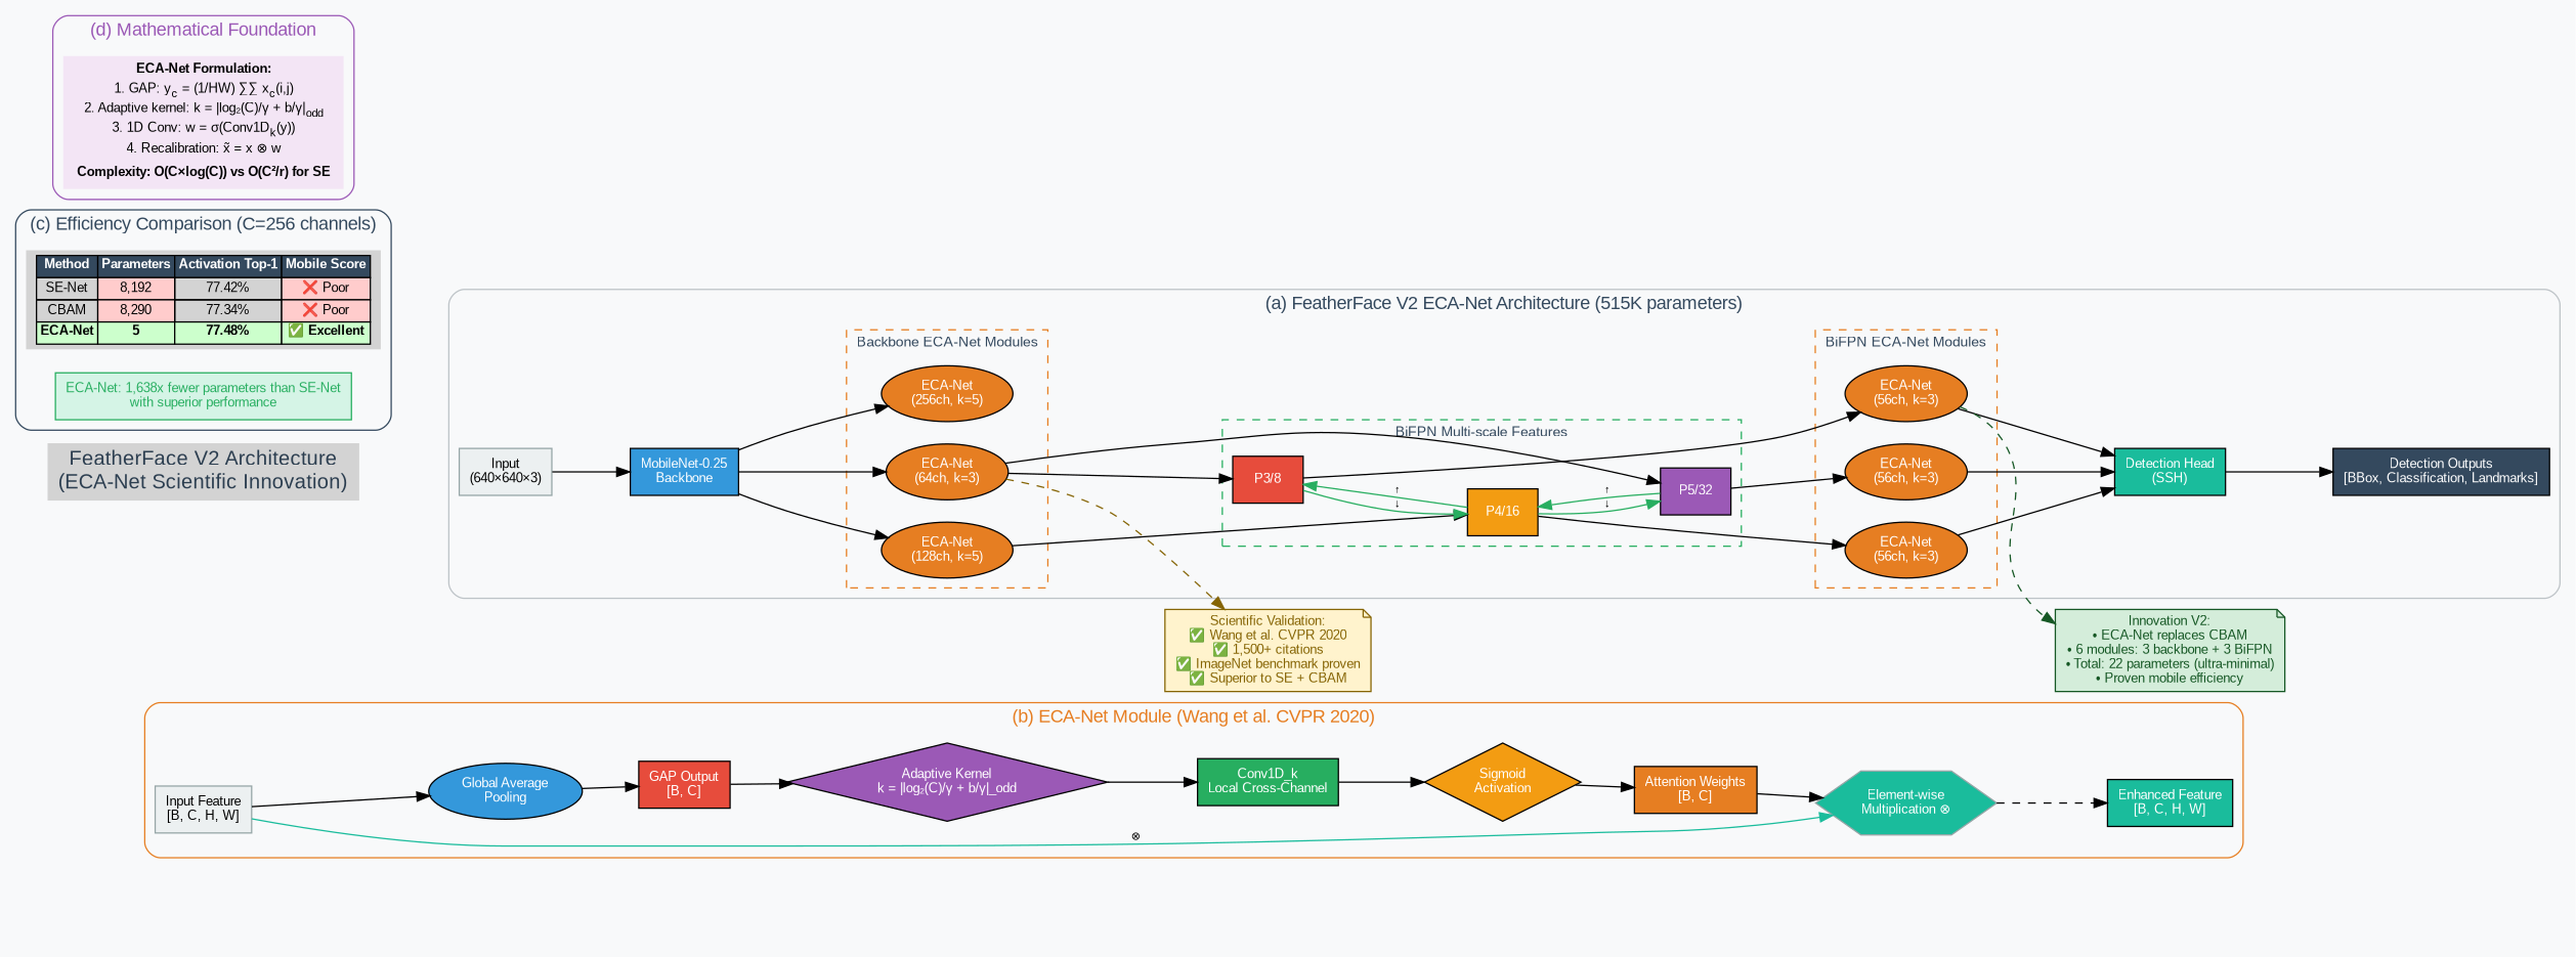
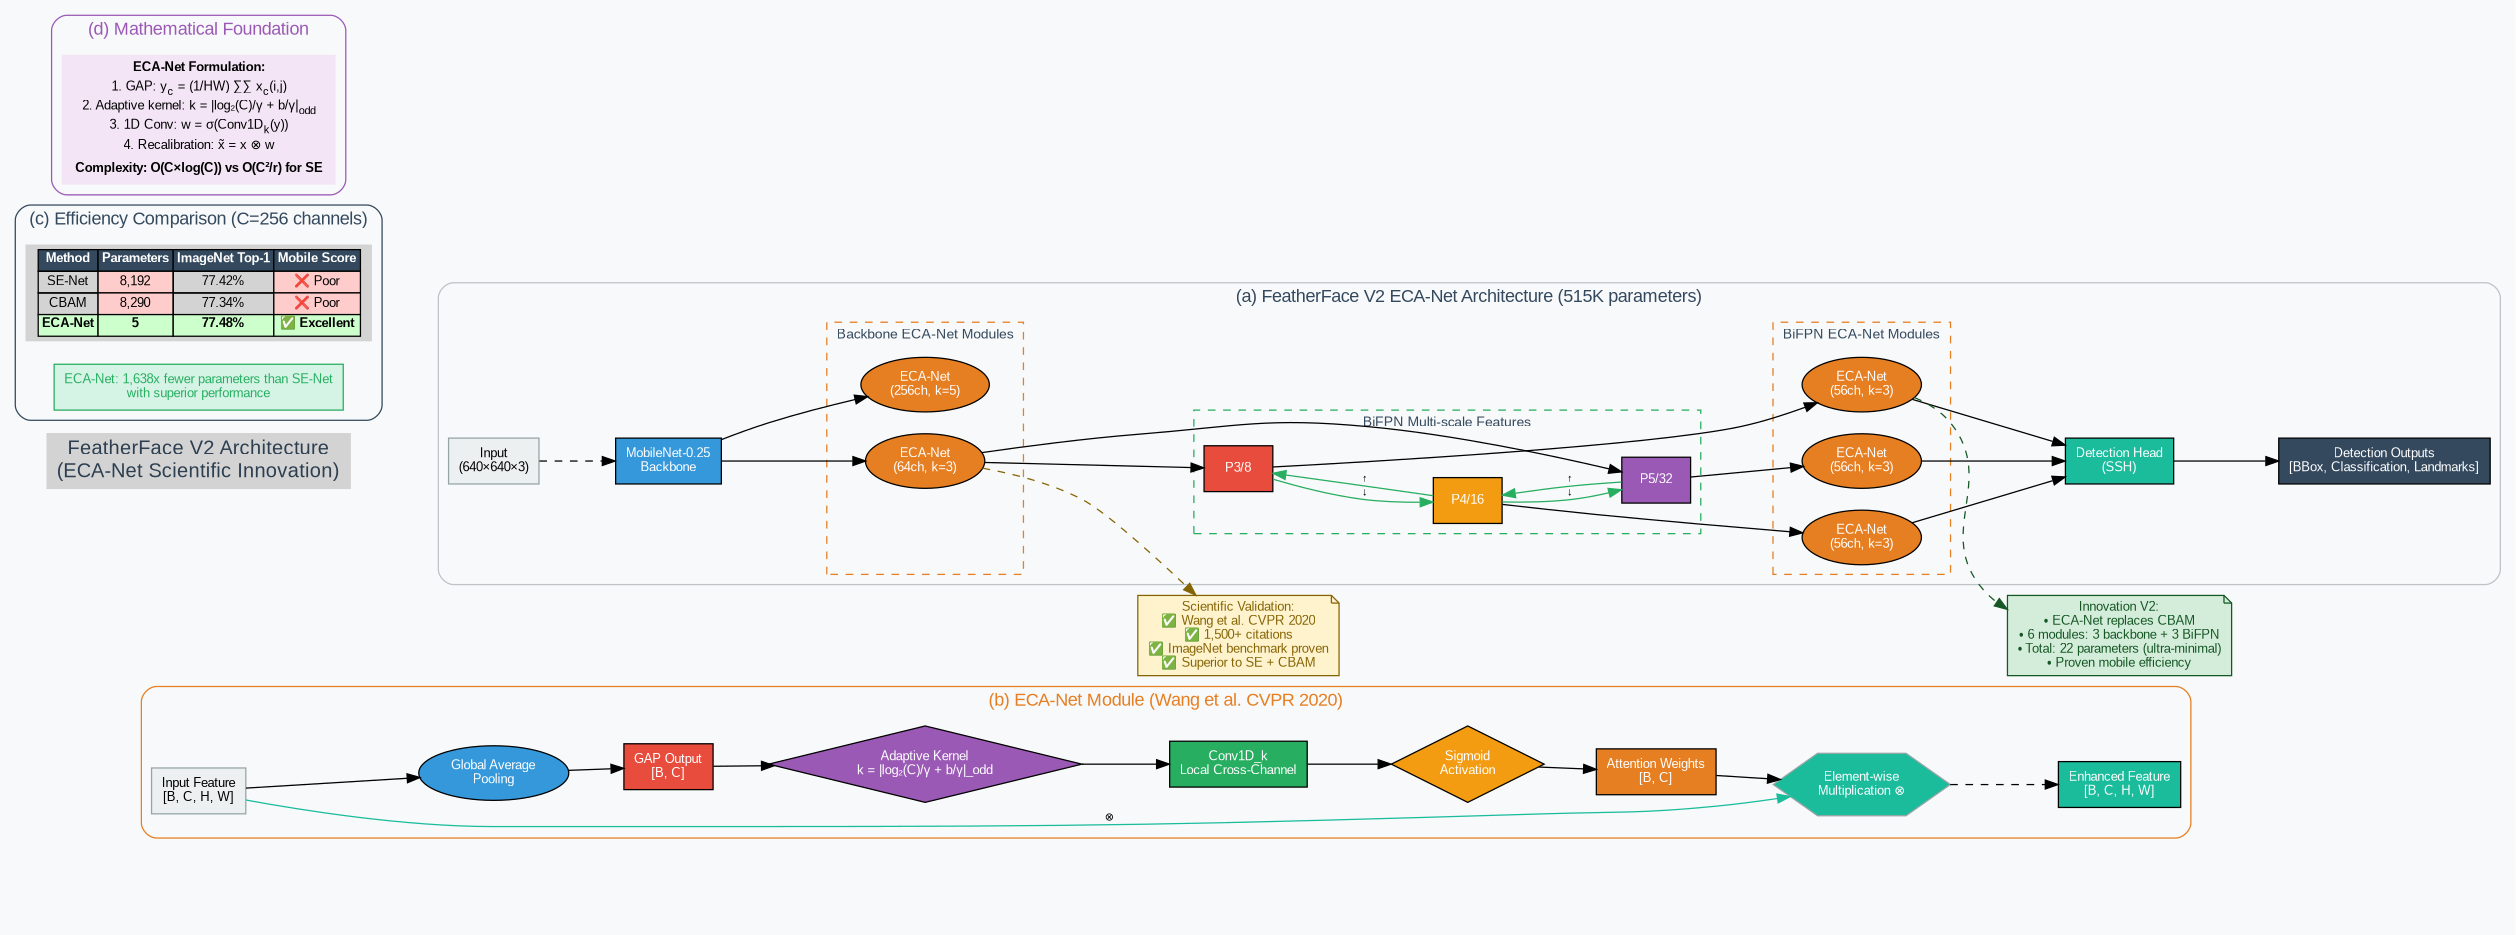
  digraph {
    bgcolor="#f8f9fa"
    fontname=Arial
    fontsize=12
    rankdir=LR
    node [fillcolor="#e67e22" fontcolor=white fontname=Arial fontsize=10 shape=box style=filled]
    edge [fontname=Arial fontsize=9]
    n1 [label="ECA-Net\n(64ch, k=3)" shape=ellipse]
-   n2 [label="ECA-Net\n(128ch, k=5)" shape=ellipse]
    n3 [label="ECA-Net\n(256ch, k=5)" shape=ellipse]
    n4 [fillcolor="#e74c3c" label="P3/8"]
    n5 [fillcolor="#f39c12" label="P4/16"]
    n6 [fillcolor="#9b59b6" label="P5/32"]
    n7 [label="ECA-Net\n(56ch, k=3)" shape=ellipse]
    n8 [label="ECA-Net\n(56ch, k=3)" shape=ellipse]
    n9 [label="ECA-Net\n(56ch, k=3)" shape=ellipse]
    n10 [color="#95a5a6" fillcolor="#ecf0f1" label="Input\n(640×640×3)" fontcolor=""]
    n11 [fillcolor="#3498db" label="MobileNet-0.25\nBackbone"]
    n12 [fillcolor="#1abc9c" label="Detection Head\n(SSH)"]
    n13 [fillcolor="#34495e" label="Detection Outputs\n[BBox, Classification, Landmarks]"]
    n14 [color="#95a5a6" fillcolor="#ecf0f1" label="Input Feature\n[B, C, H, W]" fontcolor=""]
    n15 [fillcolor="#3498db" label="Global Average\nPooling" shape=ellipse]
    n16 [color="#95a5a6" fillcolor="#1abc9c" label="Element-wise\nMultiplication ⊗" shape=hexagon]
    n17 [fillcolor="#e74c3c" label="GAP Output\n[B, C]"]
    n18 [fillcolor="#9b59b6" label="Adaptive Kernel\nk = |log₂(C)/γ + b/γ|_odd" shape=diamond]
    n19 [fillcolor="#27ae60" label="Conv1D_k\nLocal Cross-Channel"]
    n20 [fillcolor="#f39c12" label="Sigmoid\nActivation" shape=diamond]
    n21 [label="Attention Weights\n[B, C]"]
    n22 [fillcolor="#1abc9c" label="Enhanced Feature\n[B, C, H, W]"]
-   n23 [label=<             <TABLE BORDER="0" CELLBORDER="1" CELLSPACING="0">             <TR><TD BGCOLOR="#34495e"><FONT COLOR="white"><B>Method</B></FONT></TD>                 <TD BGCOLOR="#34495e"><FONT COLOR="white"><B>Parameters</B></FONT></TD>                 <TD BGCOLOR="#34495e"><FONT COLOR="white"><B>Activation Top-1</B></FONT></TD>                 <TD BGCOLOR="#34495e"><FONT COLOR="white"><B>Mobile Score</B></FONT></TD></TR>             <TR><TD>SE-Net</TD><TD BGCOLOR="#ffcccc">8,192</TD><TD>77.42%</TD><TD BGCOLOR="#ffcccc">❌ Poor</TD></TR>             <TR><TD>CBAM</TD><TD BGCOLOR="#ffcccc">8,290</TD><TD>77.34%</TD><TD BGCOLOR="#ffcccc">❌ Poor</TD></TR>             <TR><TD BGCOLOR="#ccffcc"><B>ECA-Net</B></TD><TD BGCOLOR="#ccffcc"><B>5</B></TD><TD BGCOLOR="#ccffcc"><B>77.48%</B></TD><TD BGCOLOR="#ccffcc"><B>✅ Excellent</B></TD></TR>             </TABLE>         > shape=plaintext fillcolor="" fontcolor=""]
+   n23 [label=<             <TABLE BORDER="0" CELLBORDER="1" CELLSPACING="0">             <TR><TD BGCOLOR="#34495e"><FONT COLOR="white"><B>Method</B></FONT></TD>                 <TD BGCOLOR="#34495e"><FONT COLOR="white"><B>Parameters</B></FONT></TD>                 <TD BGCOLOR="#34495e"><FONT COLOR="white"><B>ImageNet Top-1</B></FONT></TD>                 <TD BGCOLOR="#34495e"><FONT COLOR="white"><B>Mobile Score</B></FONT></TD></TR>             <TR><TD>SE-Net</TD><TD BGCOLOR="#ffcccc">8,192</TD><TD>77.42%</TD><TD BGCOLOR="#ffcccc">❌ Poor</TD></TR>             <TR><TD>CBAM</TD><TD BGCOLOR="#ffcccc">8,290</TD><TD>77.34%</TD><TD BGCOLOR="#ffcccc">❌ Poor</TD></TR>             <TR><TD BGCOLOR="#ccffcc"><B>ECA-Net</B></TD><TD BGCOLOR="#ccffcc"><B>5</B></TD><TD BGCOLOR="#ccffcc"><B>77.48%</B></TD><TD BGCOLOR="#ccffcc"><B>✅ Excellent</B></TD></TR>             </TABLE>         > shape=plaintext fillcolor="" fontcolor=""]
    n24 [color="#27ae60" fillcolor="#d5f4e6" fontcolor="#27ae60" label="ECA-Net: 1,638x fewer parameters than SE-Net\nwith superior performance"]
    n25 [color="#9b59b6" fillcolor="#f3e5f5" label=<             <TABLE BORDER="0" CELLBORDER="0" CELLSPACING="0">             <TR><TD><B>ECA-Net Formulation:</B></TD></TR>             <TR><TD>1. GAP: y<SUB>c</SUB> = (1/HW) ∑∑ x<SUB>c</SUB>(i,j)</TD></TR>             <TR><TD>2. Adaptive kernel: k = |log₂(C)/γ + b/γ|<SUB>odd</SUB></TD></TR>             <TR><TD>3. 1D Conv: w = σ(Conv1D<SUB>k</SUB>(y))</TD></TR>             <TR><TD>4. Recalibration: x̃ = x ⊗ w</TD></TR>             <TR><TD></TD></TR>             <TR><TD><B>Complexity: O(C×log(C)) vs O(C²/r) for SE</B></TD></TR>             </TABLE>         > shape=plaintext fontcolor=""]
    n26 [color="#856404" fillcolor="#fff3cd" fontcolor="#856404" label="Scientific Validation:\n✅ Wang et al. CVPR 2020\n✅ 1,500+ citations\n✅ ImageNet benchmark proven\n✅ Superior to SE + CBAM" shape=note]
    n27 [color="#155724" fillcolor="#d4edda" fontcolor="#155724" label="Innovation V2:\n• ECA-Net replaces CBAM\n• 6 modules: 3 backbone + 3 BiFPN\n• Total: 22 parameters (ultra-minimal)\n• Proven mobile efficiency" shape=note]
    n28 [fontcolor="#2c3e50" fontsize=16 label="FeatherFace V2 Architecture\n(ECA-Net Scientific Innovation)" shape=plaintext fillcolor=""]
    subgraph cluster_1 {
      color="#bdc3c7"
      fontcolor="#34495e"
      fontsize=14
      label="(a) FeatherFace V2 ECA-Net Architecture (515K parameters)"
      style=rounded
      n10
      n11
      n12
      n13
      subgraph cluster_2 {
        color="#e67e22"
        fontcolor="#34495e"
        fontsize=11
        label="Backbone ECA-Net Modules"
        style=dashed
        n1
-       n2
        n3
      }
      subgraph cluster_3 {
        color="#27ae60"
        fontcolor="#34495e"
        fontsize=11
        label="BiFPN Multi-scale Features"
        style=dashed
        n4
        n5
        n6
      }
      subgraph cluster_4 {
        color="#e67e22"
        fontcolor="#34495e"
        fontsize=11
        label="BiFPN ECA-Net Modules"
        style=dashed
        n7
        n8
        n9
      }
    }
    subgraph cluster_5 {
      color="#e67e22"
      fontcolor="#e67e22"
      fontsize=14
      label="(b) ECA-Net Module (Wang et al. CVPR 2020)"
      style=rounded
      n14
      n15
      n16
      n17
      n18
      n19
      n20
      n21
      n22
    }
    subgraph cluster_6 {
      color="#34495e"
      fontcolor="#34495e"
      fontsize=14
      label="(c) Efficiency Comparison (C=256 channels)"
      style=rounded
      n23
      n24
    }
    subgraph cluster_7 {
      color="#9b59b6"
      fontcolor="#9b59b6"
      fontsize=14
      label="(d) Mathematical Foundation"
      style=rounded
      n25
    }
    n1 -> n4
    n1 -> n6
    n1 -> n14 [constraint=false style=invis]
    n1 -> n26 [color="#856404" style=dashed]
-   n2 -> n5
    n4 -> n5 [color="#27ae60" label="↓"]
    n4 -> n7
    n5 -> n4 [color="#27ae60" label="↑"]
    n5 -> n6 [color="#27ae60" label="↓"]
    n5 -> n8
    n6 -> n5 [color="#27ae60" label="↑"]
    n6 -> n9
    n7 -> n12
    n7 -> n27 [color="#155724" style=dashed]
    n8 -> n12
    n9 -> n12
-   n10 -> n11
+   n10 -> n11 [style=dashed]
    n11 -> n1
-   n11 -> n2
    n11 -> n3
    n12 -> n13
    n12 -> n23 [constraint=false style=invis]
    n14 -> n15
    n14 -> n16 [color="#1abc9c" label="⊗"]
    n15 -> n17
    n16 -> n22 [style=dashed]
    n17 -> n18
    n18 -> n19
    n19 -> n20
    n20 -> n21
    n21 -> n16
    n28 -> n10 [style=invis]
  }
